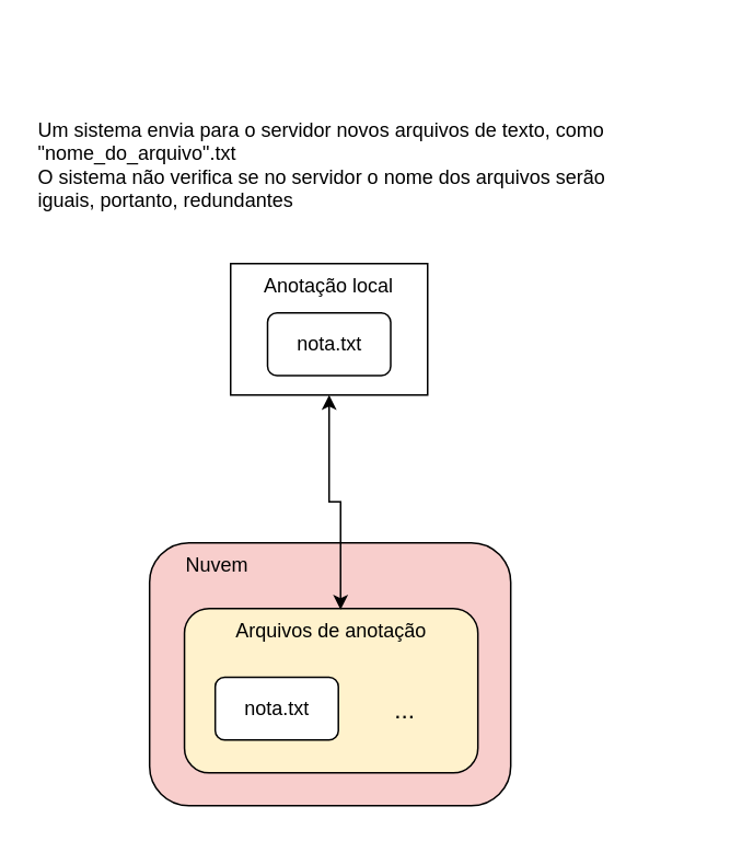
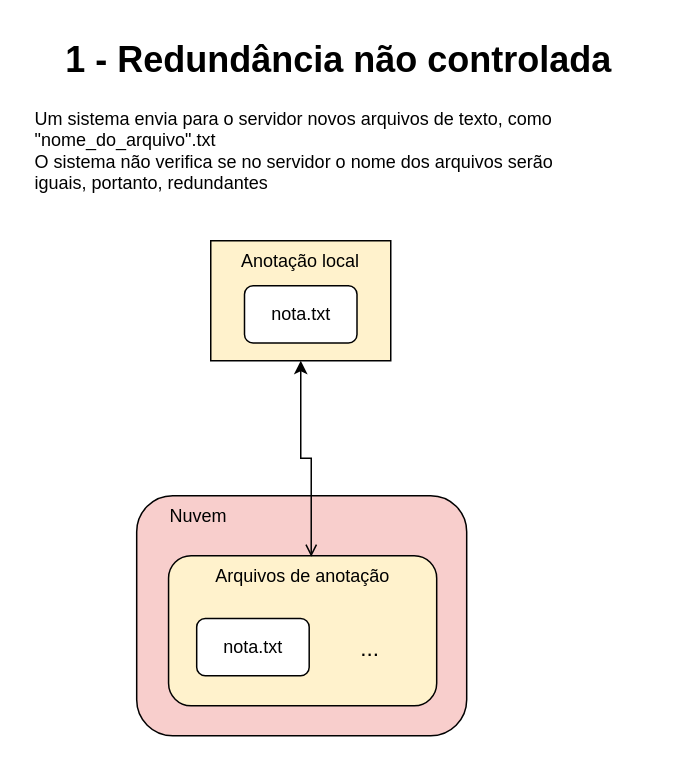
  <mxCell id="0" />
  <mxCell id="1" parent="0" />
  <mxCell id="2" value="&lt;div&gt;Um sistema envia para o servidor novos arquivos de texto, como &quot;nome_do_arquivo&quot;.txt&lt;/div&gt;&lt;div&gt;O sistema não verifica se no servidor o nome dos arquivos serão iguais, portanto, redundantes&lt;/div&gt;" style="text;html=1;strokeColor=none;fillColor=none;align=left;verticalAlign=middle;whiteSpace=wrap;rounded=0;" parent="1" vertex="1"><mxGeometry x="20.63" y="60" width="360" height="80" as="geometry" /></mxCell>
- <mxCell id="3" value="Anotação local" style="whiteSpace=wrap;html=1;verticalAlign=top;align=center;" parent="1" vertex="1"><mxGeometry x="140" y="160" width="120" height="80" as="geometry" /></mxCell>
+ <mxCell id="3" value="Anotação local" style="whiteSpace=wrap;html=1;verticalAlign=top;align=center;fillColor=#fff2cc;" parent="1" vertex="1"><mxGeometry x="140" y="160" width="120" height="80" as="geometry" /></mxCell>
  <mxCell id="4" value="&lt;span style=&quot;&quot;&gt;Nuvem&lt;/span&gt;" style="whiteSpace=wrap;html=1;rounded=1;glass=0;verticalAlign=top;align=left;spacingTop=0;spacingLeft=20;spacing=2;fillColor=#f8cecc;" parent="1" vertex="1"><mxGeometry x="90.63" y="330" width="220" height="160" as="geometry" /></mxCell>
  <mxCell id="5" value="&lt;span style=&quot;text-align: left&quot;&gt;Arquivos de anotação&lt;/span&gt;" style="whiteSpace=wrap;html=1;rounded=1;glass=0;verticalAlign=top;fillColor=#fff2cc;" parent="1" vertex="1"><mxGeometry x="111.88" y="370" width="178.75" height="100" as="geometry" /></mxCell>
  <mxCell id="6" value="nota.txt" style="whiteSpace=wrap;html=1;rounded=1;glass=0;" parent="1" vertex="1"><mxGeometry x="130.63" y="411.82" width="75" height="38.18" as="geometry" /></mxCell>
- <mxCell id="7" value="" style="edgeStyle=orthogonalEdgeStyle;rounded=0;orthogonalLoop=1;jettySize=auto;html=1;exitX=0.5;exitY=1;exitDx=0;exitDy=0;shadow=0;sketch=0;strokeWidth=1;startArrow=classic;startFill=1;entryX=0.532;entryY=0.007;entryDx=0;entryDy=0;entryPerimeter=0;" parent="1" source="3" target="5" edge="1"><mxGeometry relative="1" as="geometry" /></mxCell>
+ <mxCell id="7" value="" style="edgeStyle=orthogonalEdgeStyle;rounded=0;orthogonalLoop=1;jettySize=auto;html=1;exitX=0.5;exitY=1;exitDx=0;exitDy=0;shadow=0;sketch=0;strokeWidth=1;startArrow=classic;startFill=1;entryX=0.532;entryY=0.007;entryDx=0;entryDy=0;entryPerimeter=0;endArrow=open;" parent="1" source="3" target="5" edge="1"><mxGeometry relative="1" as="geometry" /></mxCell>
  <mxCell id="8" value="..." style="text;html=1;strokeColor=none;fillColor=none;align=center;verticalAlign=middle;whiteSpace=wrap;rounded=0;glass=0;sketch=0;fontSize=15;" parent="1" vertex="1"><mxGeometry x="210.63" y="420.91" width="71.26" height="20" as="geometry" /></mxCell>
+ <mxCell id="9" value="1 - Redundância não controlada" style="text;strokeColor=none;fillColor=none;html=1;fontSize=24;fontStyle=1;verticalAlign=middle;align=center;rounded=1;glass=0;sketch=0;" parent="1" vertex="1"><mxGeometry x="20.63" y="20" width="409" height="40" as="geometry" /></mxCell>
  <mxCell id="10" value="nota.txt" style="whiteSpace=wrap;html=1;rounded=1;glass=0;" vertex="1" parent="1"><mxGeometry x="162.5" y="190" width="75" height="38.18" as="geometry" /></mxCell>
